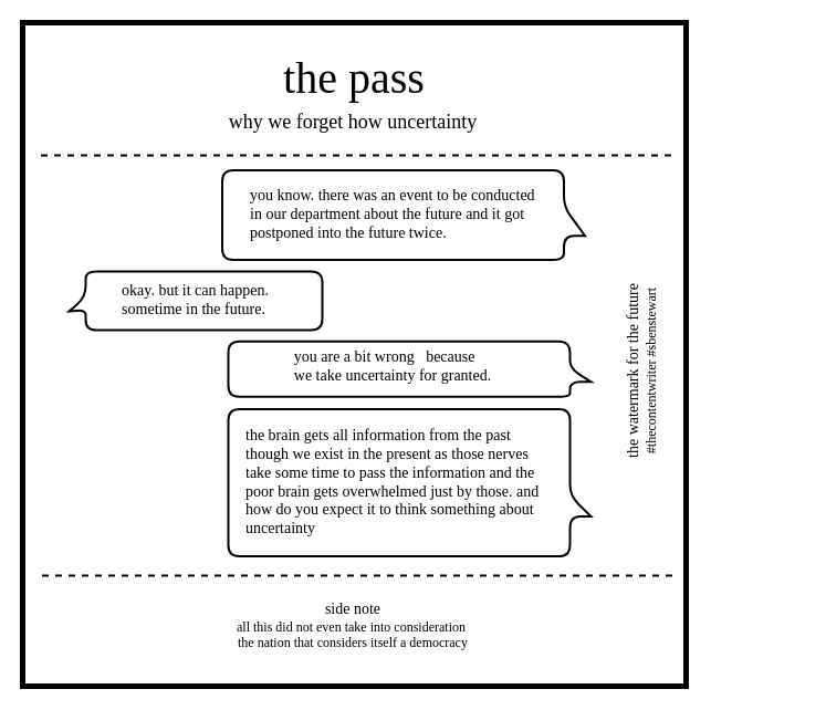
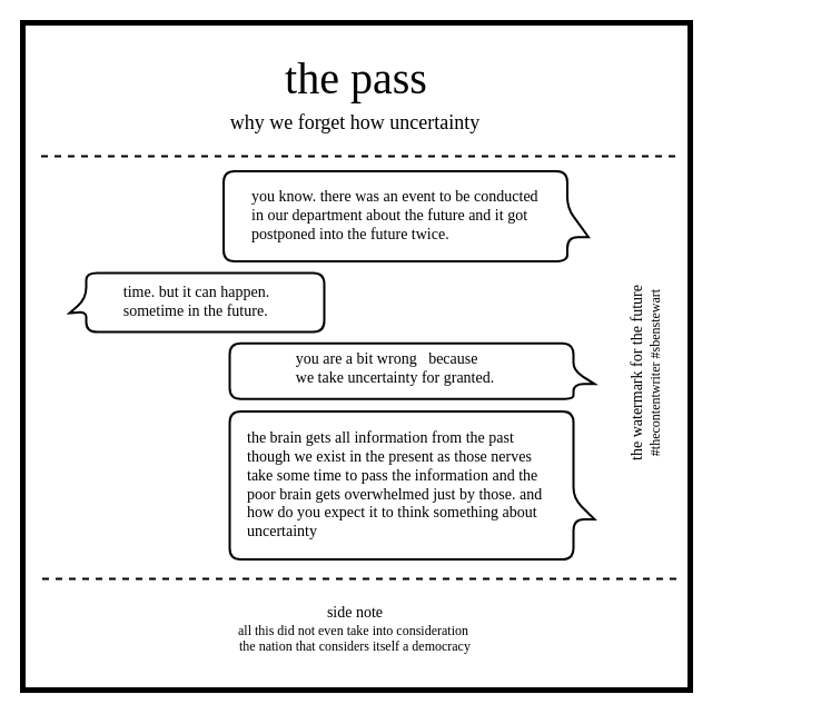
  <mxCell id="0" />
  <mxCell id="1" parent="0" />
  <mxCell id="2" value="" style="whiteSpace=wrap;html=1;aspect=fixed;strokeWidth=5;" parent="1" vertex="1"><mxGeometry x="20" y="20" width="600" height="600" as="geometry" /></mxCell>
  <mxCell id="3" value="&lt;div style=&quot;white-space: normal; text-align: left; font-size: 14px;&quot;&gt;&lt;br&gt;&lt;/div&gt;" style="shape=callout;whiteSpace=wrap;html=1;perimeter=calloutPerimeter;size=19;position=0.27;position2=0.27;rotation=-90;base=26;fillColor=none;perimeterSpacing=2;rounded=1;strokeWidth=2;fontFamily=XKCD;" parent="1" vertex="1"><mxGeometry x="324" y="30" width="81" height="328" as="geometry" /></mxCell>
  <mxCell id="4" value="&lt;font face=&quot;xkcd&quot;&gt;&lt;span style=&quot;font-size: 40px&quot;&gt;the pass&lt;/span&gt;&lt;br&gt;&lt;/font&gt;" style="text;html=1;strokeColor=none;fillColor=none;align=center;verticalAlign=middle;whiteSpace=wrap;rounded=0;" parent="1" vertex="1"><mxGeometry x="110" y="60" width="420" height="20" as="geometry" /></mxCell>
  <mxCell id="5" value="&lt;font face=&quot;xkcd&quot;&gt;&lt;span style=&quot;font-size: 18px&quot;&gt;why we forget how&amp;nbsp;&lt;/span&gt;&lt;span style=&quot;font-size: 18px&quot;&gt;uncertainty&lt;/span&gt;&lt;br&gt;&lt;/font&gt;" style="text;html=1;strokeColor=none;fillColor=none;align=center;verticalAlign=middle;whiteSpace=wrap;rounded=0;" parent="1" vertex="1"><mxGeometry x="79" y="100" width="480" height="20" as="geometry" /></mxCell>
  <mxCell id="6" value="" style="endArrow=none;dashed=1;html=1;strokeWidth=2;" parent="1" edge="1"><mxGeometry width="50" height="50" relative="1" as="geometry"><mxPoint x="606.5" y="140" as="sourcePoint" /><mxPoint x="31.5" y="140" as="targetPoint" /></mxGeometry></mxCell>
  <mxCell id="7" value="" style="endArrow=none;dashed=1;html=1;strokeWidth=2;" parent="1" edge="1"><mxGeometry width="50" height="50" relative="1" as="geometry"><mxPoint x="607.5" y="520" as="sourcePoint" /><mxPoint x="32.5" y="520" as="targetPoint" /></mxGeometry></mxCell>
  <mxCell id="8" value="&lt;font face=&quot;xkcd&quot;&gt;&lt;span style=&quot;font-size: 14px&quot;&gt;side note&lt;/span&gt;&lt;/font&gt;&lt;font face=&quot;xkcd&quot;&gt;&lt;br&gt;all this did not even take into consideration&amp;nbsp;&lt;br&gt;the nation that considers itself a democracy&lt;br&gt;&lt;/font&gt;" style="text;html=1;strokeColor=none;fillColor=none;align=center;verticalAlign=middle;whiteSpace=wrap;rounded=0;" parent="1" vertex="1"><mxGeometry x="125" y="530" width="388" height="70" as="geometry" /></mxCell>
  <mxCell id="9" style="edgeStyle=orthogonalEdgeStyle;rounded=0;orthogonalLoop=1;jettySize=auto;html=1;exitX=0.5;exitY=1;exitDx=0;exitDy=0;strokeWidth=2;" parent="1" edge="1"><mxGeometry relative="1" as="geometry"><mxPoint x="471" y="381" as="sourcePoint" /><mxPoint x="471" y="381" as="targetPoint" /></mxGeometry></mxCell>
  <mxCell id="10" value="&lt;font face=&quot;xkcd&quot;&gt;&lt;span style=&quot;font-size: 14px&quot;&gt;the watermark for the future&lt;br&gt;&lt;/span&gt;#thecontentwriter #sbenstewart&lt;br&gt;&lt;/font&gt;" style="text;html=1;strokeColor=none;fillColor=none;align=center;verticalAlign=middle;whiteSpace=wrap;rounded=0;rotation=-90;" parent="1" vertex="1"><mxGeometry x="435" y="325" width="290" height="20" as="geometry" /></mxCell>
  <mxCell id="11" value="&lt;div style=&quot;white-space: normal ; font-family: &amp;#34;xkcd&amp;#34; ; text-align: left ; font-size: 14px&quot;&gt;&lt;br&gt;&lt;/div&gt;" style="shape=callout;whiteSpace=wrap;html=1;perimeter=calloutPerimeter;size=15;position=0.43;position2=0.68;rotation=90;base=12;fillColor=none;perimeterSpacing=2;rounded=1;strokeWidth=2;" parent="1" vertex="1"><mxGeometry x="150" y="157" width="53" height="229" as="geometry" /></mxCell>
  <mxCell id="12" value="&lt;div style=&quot;font-family: &amp;#34;xkcd&amp;#34; ; text-align: left ; font-size: 14px&quot;&gt;you know. there was an event to be conducted in our department about the future and it got postponed into the future twice.&lt;/div&gt;" style="text;html=1;strokeColor=none;fillColor=none;align=center;verticalAlign=middle;whiteSpace=wrap;rounded=0;" parent="1" vertex="1"><mxGeometry x="225" y="184" width="260" height="20" as="geometry" /></mxCell>
- <mxCell id="13" value="&lt;div style=&quot;font-family: &amp;#34;xkcd&amp;#34; ; text-align: left ; font-size: 14px&quot;&gt;okay. but it can happen.&lt;/div&gt;&lt;div style=&quot;font-family: &amp;#34;xkcd&amp;#34; ; text-align: left ; font-size: 14px&quot;&gt;sometime in the future.&lt;/div&gt;" style="text;html=1;strokeColor=none;fillColor=none;align=center;verticalAlign=middle;whiteSpace=wrap;rounded=0;" parent="1" vertex="1"><mxGeometry x="79" y="260.5" width="195" height="20" as="geometry" /></mxCell>
+ <mxCell id="13" value="&lt;div style=&quot;font-family: &amp;#34;xkcd&amp;#34; ; text-align: left ; font-size: 14px&quot;&gt;time. but it can happen.&lt;/div&gt;&lt;div style=&quot;font-family: &amp;#34;xkcd&amp;#34; ; text-align: left ; font-size: 14px&quot;&gt;sometime in the future.&lt;/div&gt;" style="text;html=1;strokeColor=none;fillColor=none;align=center;verticalAlign=middle;whiteSpace=wrap;rounded=0;" parent="1" vertex="1"><mxGeometry x="79" y="260.5" width="195" height="20" as="geometry" /></mxCell>
  <mxCell id="14" value="&lt;div style=&quot;white-space: normal ; font-family: &amp;#34;xkcd&amp;#34; ; text-align: left ; font-size: 14px&quot;&gt;&lt;br&gt;&lt;/div&gt;" style="shape=callout;whiteSpace=wrap;html=1;perimeter=calloutPerimeter;size=19;position=0.27;position2=0.27;rotation=-90;base=12;fillColor=none;perimeterSpacing=2;rounded=1;strokeWidth=2;" parent="1" vertex="1"><mxGeometry x="345" y="169.3" width="50" height="328" as="geometry" /></mxCell>
  <mxCell id="15" value="&lt;div style=&quot;font-family: &amp;#34;xkcd&amp;#34; ; text-align: left ; font-size: 14px&quot;&gt;you are a bit wrong&amp;nbsp; &amp;nbsp;&lt;span&gt;because&lt;/span&gt;&lt;/div&gt;&lt;div style=&quot;text-align: left&quot;&gt;&lt;font face=&quot;xkcd&quot;&gt;&lt;span style=&quot;font-size: 14px&quot;&gt;we take uncertainty&amp;nbsp;for granted.&lt;/span&gt;&lt;/font&gt;&lt;/div&gt;" style="text;html=1;strokeColor=none;fillColor=none;align=center;verticalAlign=middle;whiteSpace=wrap;rounded=0;" parent="1" vertex="1"><mxGeometry x="220" y="321.3" width="270" height="20" as="geometry" /></mxCell>
  <mxCell id="16" value="&lt;div style=&quot;white-space: normal ; font-family: &amp;#34;xkcd&amp;#34; ; text-align: left ; font-size: 14px&quot;&gt;&lt;br&gt;&lt;/div&gt;" style="shape=callout;whiteSpace=wrap;html=1;perimeter=calloutPerimeter;size=19;position=0.27;position2=0.27;rotation=-90;base=19;fillColor=none;perimeterSpacing=2;rounded=1;strokeWidth=2;" parent="1" vertex="1"><mxGeometry x="303.45" y="272" width="133.12" height="328" as="geometry" /></mxCell>
  <mxCell id="17" value="&lt;div style=&quot;font-family: &amp;#34;xkcd&amp;#34; ; font-size: 14px&quot;&gt;the brain gets all information from the past though we exist in the present as those nerves take some time to pass the information and the poor brain gets overwhelmed just by those. and how do you expect it to think something about uncertainty&lt;/div&gt;" style="text;html=1;strokeColor=none;fillColor=none;align=left;verticalAlign=middle;whiteSpace=wrap;rounded=0;" parent="1" vertex="1"><mxGeometry x="220" y="426" width="270" height="20" as="geometry" /></mxCell>
